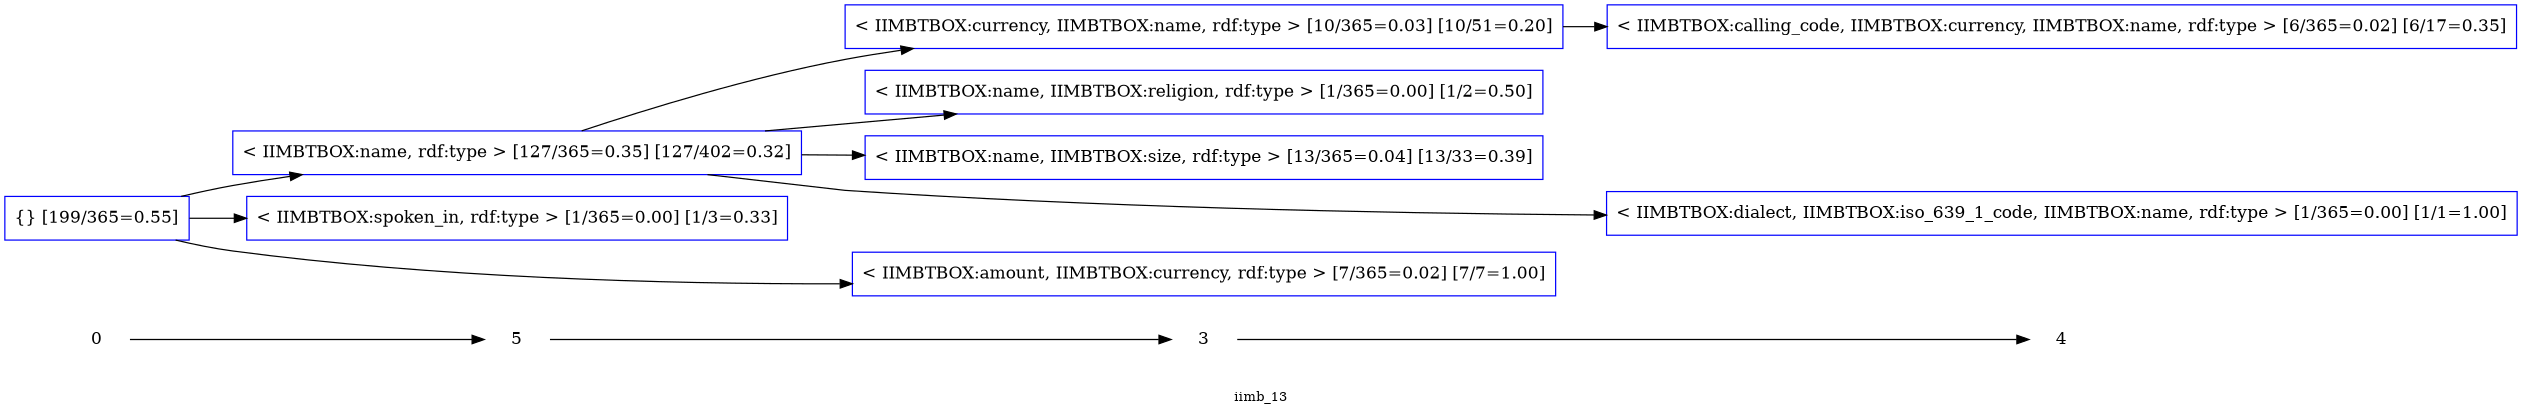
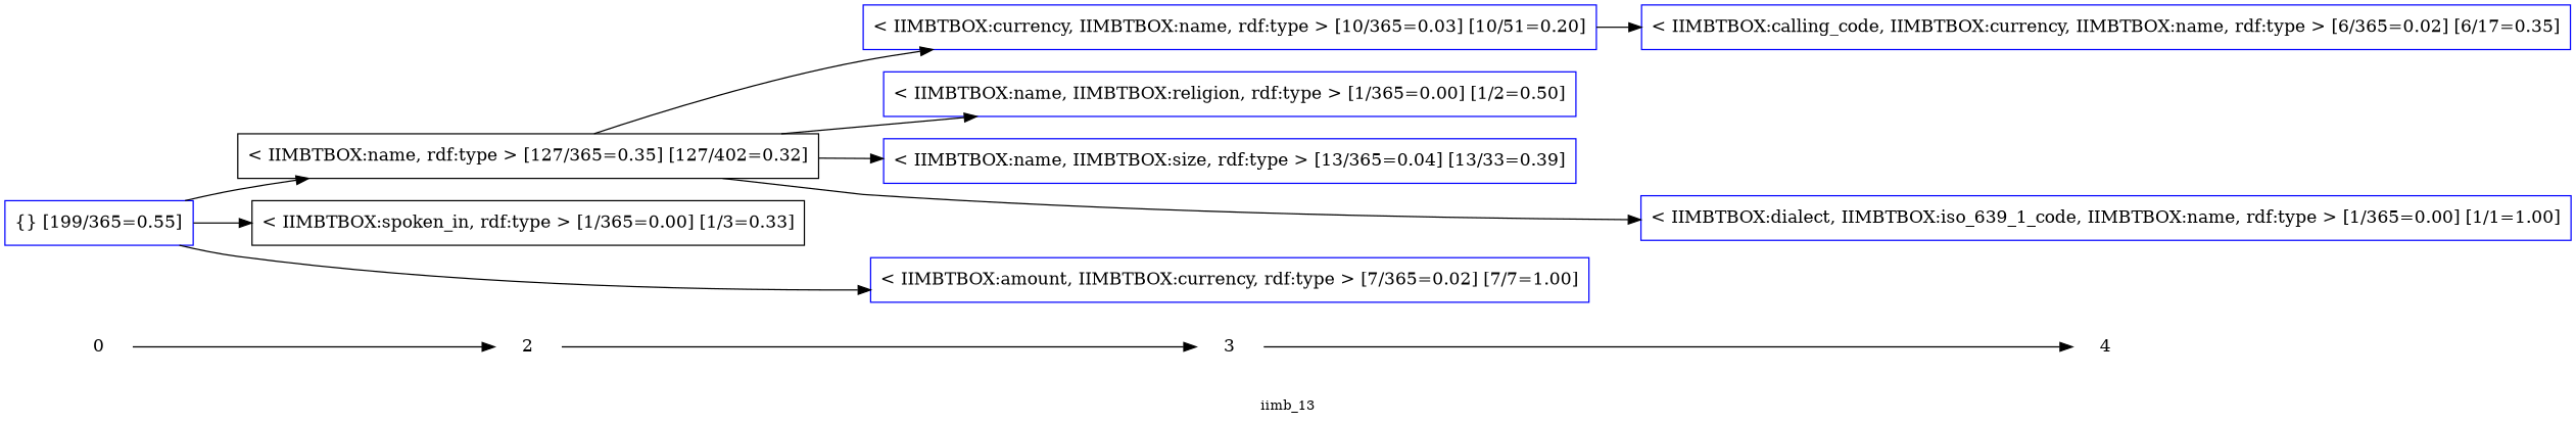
  digraph {
    fontsize=11.0
    label=iimb_13
    rankdir=LR
    node [shape=rectangle color=blue style=solid]
    edge [color=black style=solid]
    n1 [label=0 shape=plaintext color="" style=""]
    n2 [label="{} [199/365=0.55]"]
-   n3 [label=5 shape=plaintext color="" style=""]
-   n4 [label="< IIMBTBOX:name, rdf:type > [127/365=0.35] [127/402=0.32]"]
-   n5 [label="< IIMBTBOX:spoken_in, rdf:type > [1/365=0.00] [1/3=0.33]"]
+   n3 [label=2 shape=plaintext color="" style=""]
+   n4 [color=black label="< IIMBTBOX:name, rdf:type > [127/365=0.35] [127/402=0.32]"]
+   n5 [color=black label="< IIMBTBOX:spoken_in, rdf:type > [1/365=0.00] [1/3=0.33]"]
    n6 [label=3 shape=plaintext color="" style=""]
    n7 [label="< IIMBTBOX:amount, IIMBTBOX:currency, rdf:type > [7/365=0.02] [7/7=1.00]"]
    n8 [label="< IIMBTBOX:currency, IIMBTBOX:name, rdf:type > [10/365=0.03] [10/51=0.20]"]
    n9 [label="< IIMBTBOX:name, IIMBTBOX:religion, rdf:type > [1/365=0.00] [1/2=0.50]"]
    n10 [label="< IIMBTBOX:name, IIMBTBOX:size, rdf:type > [13/365=0.04] [13/33=0.39]"]
    n11 [label=4 shape=plaintext color="" style=""]
    n12 [label="< IIMBTBOX:calling_code, IIMBTBOX:currency, IIMBTBOX:name, rdf:type > [6/365=0.02] [6/17=0.35]"]
    n13 [label="< IIMBTBOX:dialect, IIMBTBOX:iso_639_1_code, IIMBTBOX:name, rdf:type > [1/365=0.00] [1/1=1.00]"]
    subgraph sub_1 {
      rank=same
      n1
      n2
    }
    subgraph sub_2 {
      rank=same
      n3
      n4
      n5
    }
    subgraph sub_3 {
      rank=same
      n6
      n7
      n8
      n9
      n10
    }
    subgraph sub_4 {
      rank=same
      n11
      n12
      n13
    }
    n1 -> n3 [color="" style=""]
    n2 -> n4
    n2 -> n5
    n2 -> n7
    n3 -> n6 [color="" style=""]
    n4 -> n8
    n4 -> n9
    n4 -> n10
    n4 -> n13
    n6 -> n11 [color="" style=""]
    n8 -> n12
  }
